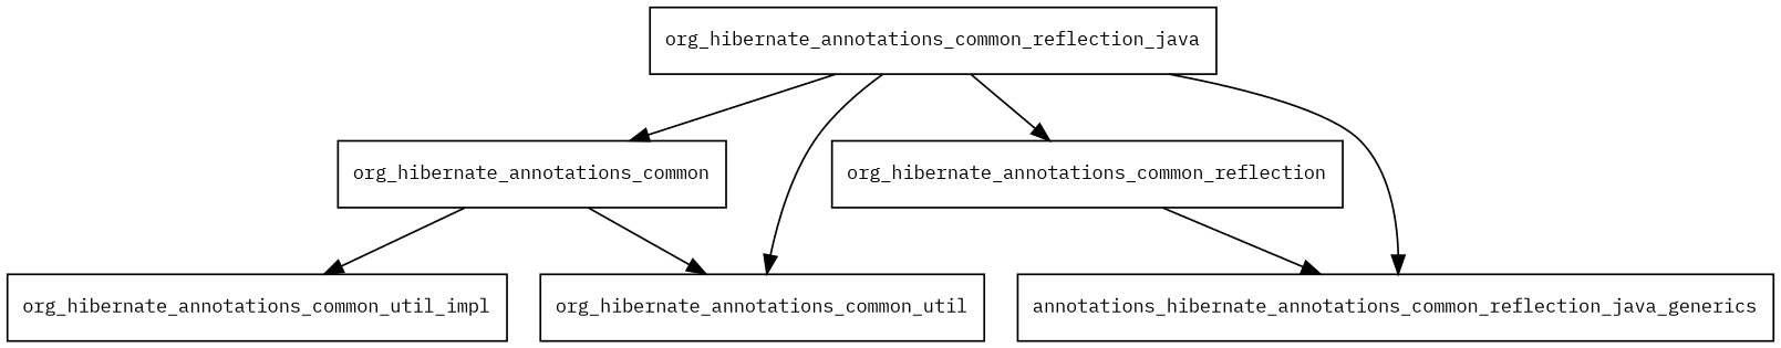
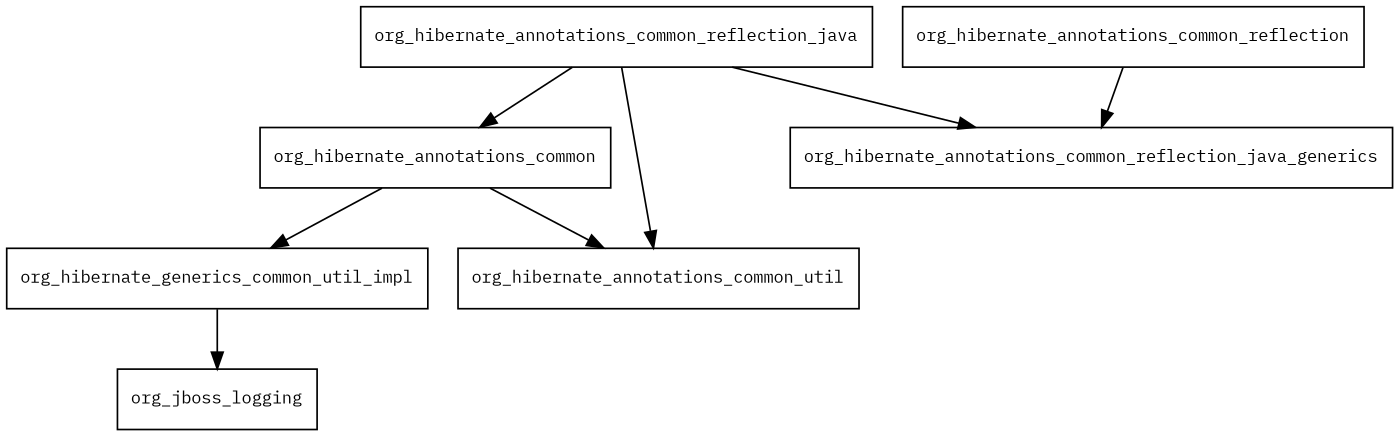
  digraph {
    fontname="IBM Plex Mono"
    node [fontname="IBM Plex Mono" fontsize=10.0 shape=box]
    edge [fontname="IBM Plex Mono"]
    org_hibernate_annotations_common
-   org_hibernate_annotations_common_util_impl
+   org_hibernate_annotations_common_util_impl [label=org_hibernate_generics_common_util_impl]
    org_hibernate_annotations_common_util
+   org_jboss_logging
    org_hibernate_annotations_common_reflection
-   org_hibernate_annotations_common_reflection_java_generics [label=annotations_hibernate_annotations_common_reflection_java_generics]
+   org_hibernate_annotations_common_reflection_java_generics
    org_hibernate_annotations_common_reflection_java
    org_hibernate_annotations_common -> org_hibernate_annotations_common_util_impl
    org_hibernate_annotations_common -> org_hibernate_annotations_common_util
+   org_hibernate_annotations_common_util_impl -> org_jboss_logging
    org_hibernate_annotations_common_reflection -> org_hibernate_annotations_common_reflection_java_generics
    org_hibernate_annotations_common_reflection_java -> org_hibernate_annotations_common
    org_hibernate_annotations_common_reflection_java -> org_hibernate_annotations_common_util
-   org_hibernate_annotations_common_reflection_java -> org_hibernate_annotations_common_reflection
    org_hibernate_annotations_common_reflection_java -> org_hibernate_annotations_common_reflection_java_generics
  }
